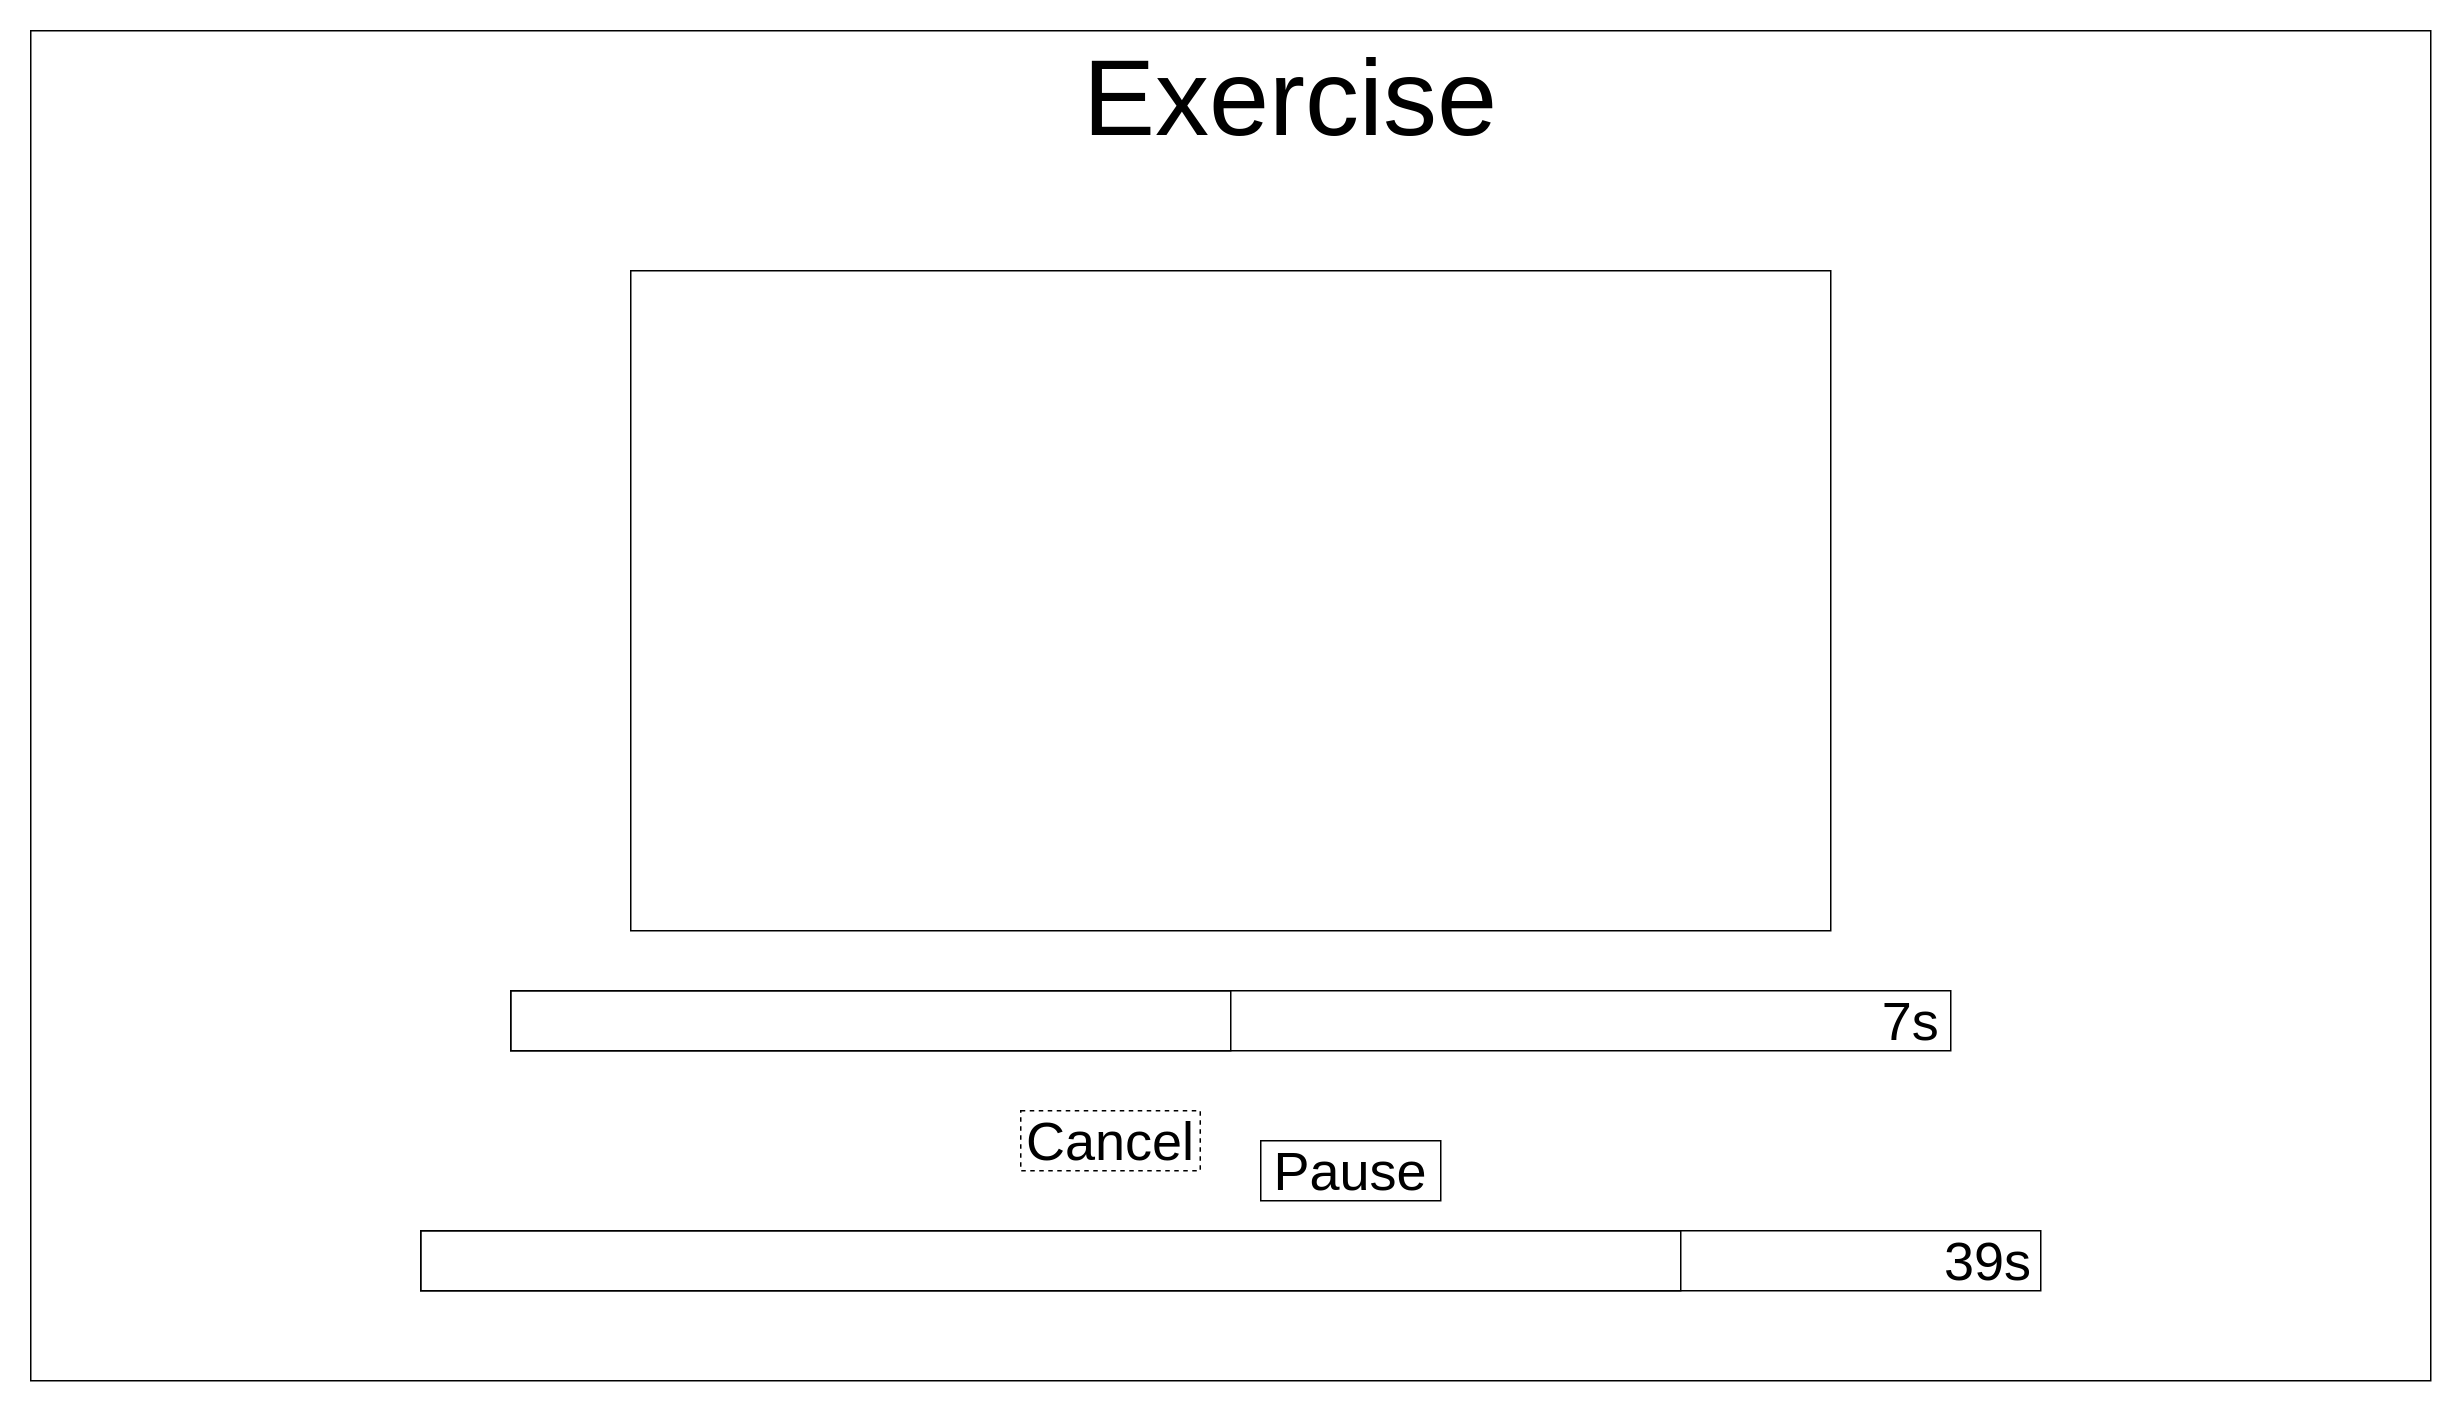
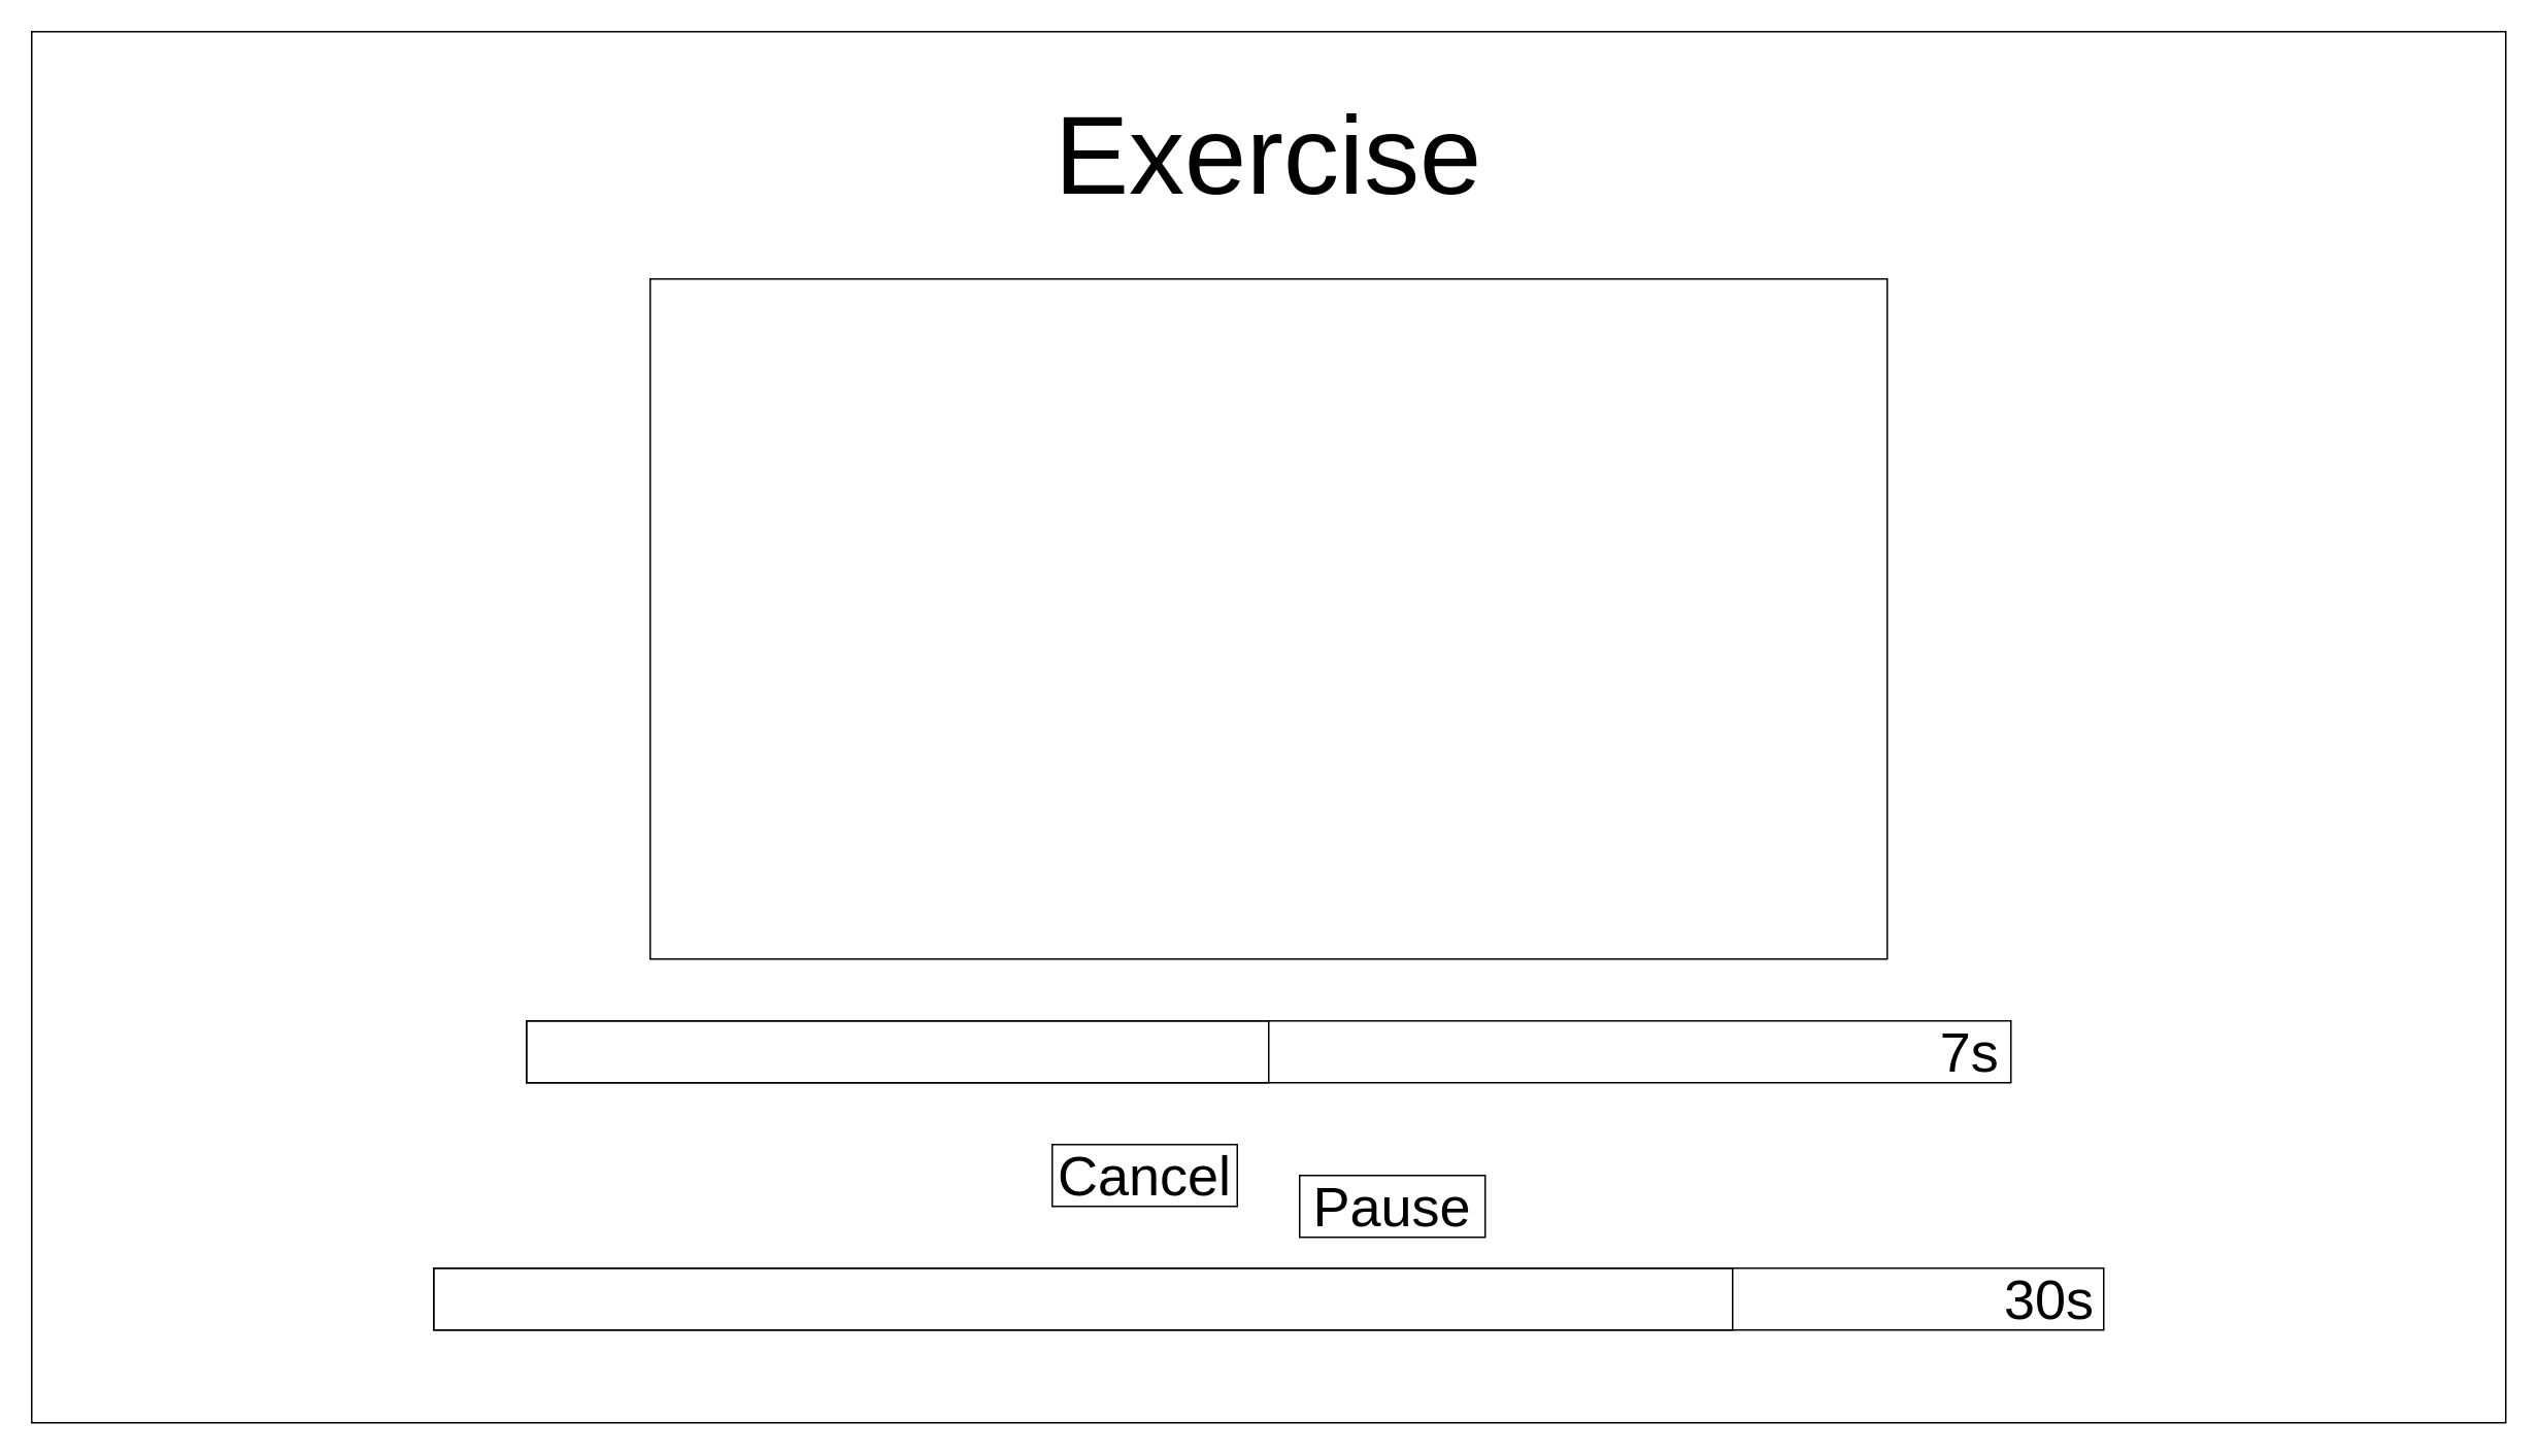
  <mxCell id="0" />
  <mxCell id="1" parent="0" />
  <mxCell id="2" value="" style="rounded=0;whiteSpace=wrap;html=1;fillColor=none;" parent="1" vertex="1"><mxGeometry width="1600" height="900" as="geometry" x="20" y="20" /></mxCell>
  <mxCell id="3" value="" style="rounded=0;whiteSpace=wrap;html=1;fillColor=none;" parent="1" vertex="1"><mxGeometry x="280" y="820" width="1080" height="40" as="geometry" /></mxCell>
  <mxCell id="4" value="" style="rounded=0;whiteSpace=wrap;html=1;fillColor=none;" parent="1" vertex="1"><mxGeometry x="280" y="820" width="840" height="40" as="geometry" /></mxCell>
- <mxCell id="5" value="&lt;font style=&quot;font-size: 36px&quot;&gt;39s&lt;/font&gt;" style="text;html=1;strokeColor=none;fillColor=none;align=center;verticalAlign=middle;whiteSpace=wrap;rounded=0;" parent="1" vertex="1"><mxGeometry x="1290" y="820" width="70" height="40" as="geometry" /></mxCell>
- <mxCell id="6" value="&lt;font style=&quot;font-size: 72px&quot;&gt;Exercise&lt;/font&gt;" style="text;html=1;strokeColor=none;fillColor=none;align=center;verticalAlign=middle;whiteSpace=wrap;rounded=0;" parent="1" vertex="1"><mxGeometry x="300" y="25" width="1120" height="80" as="geometry" /></mxCell>
+ <mxCell id="5" value="&lt;font style=&quot;font-size: 36px&quot;&gt;30s&lt;/font&gt;" style="text;html=1;strokeColor=none;fillColor=none;align=center;verticalAlign=middle;whiteSpace=wrap;rounded=0;" parent="1" vertex="1"><mxGeometry x="1290" y="820" width="70" height="40" as="geometry" /></mxCell>
+ <mxCell id="6" value="&lt;font style=&quot;font-size: 72px&quot;&gt;Exercise&lt;/font&gt;" style="text;html=1;strokeColor=none;fillColor=none;align=center;verticalAlign=middle;whiteSpace=wrap;rounded=0;" parent="1" vertex="1"><mxGeometry x="260" y="60" width="1120" height="80" as="geometry" /></mxCell>
  <mxCell id="7" value="" style="rounded=0;whiteSpace=wrap;html=1;fillColor=none;" parent="1" vertex="1"><mxGeometry x="420" y="180" width="800" height="440" as="geometry" /></mxCell>
  <mxCell id="8" value="" style="rounded=0;whiteSpace=wrap;html=1;fillColor=none;" parent="1" vertex="1"><mxGeometry x="340" y="660" width="960" height="40" as="geometry" /></mxCell>
  <mxCell id="9" value="" style="rounded=0;whiteSpace=wrap;html=1;fillColor=none;" parent="1" vertex="1"><mxGeometry x="340" y="660" width="480" height="40" as="geometry" /></mxCell>
  <mxCell id="10" value="&lt;font style=&quot;font-size: 36px&quot;&gt;7s&lt;/font&gt;" style="text;html=1;strokeColor=none;fillColor=none;align=center;verticalAlign=middle;whiteSpace=wrap;rounded=0;" parent="1" vertex="1"><mxGeometry x="1246.67" y="660" width="53.33" height="40" as="geometry" /></mxCell>
  <mxCell id="11" value="&lt;font style=&quot;font-size: 36px&quot;&gt;Pause&lt;/font&gt;" style="rounded=0;whiteSpace=wrap;html=1;fillColor=none;" parent="1" vertex="1"><mxGeometry x="840" y="760" width="120" height="40" as="geometry" /></mxCell>
- <mxCell id="12" value="&lt;font style=&quot;font-size: 36px&quot;&gt;Cancel&lt;/font&gt;" style="rounded=0;whiteSpace=wrap;html=1;fillColor=none;dashed=1;" parent="1" vertex="1"><mxGeometry x="680" y="740" width="119.67" height="40" as="geometry" /></mxCell>
+ <mxCell id="12" value="&lt;font style=&quot;font-size: 36px&quot;&gt;Cancel&lt;/font&gt;" style="rounded=0;whiteSpace=wrap;html=1;fillColor=none;" parent="1" vertex="1"><mxGeometry x="680" y="740" width="119.67" height="40" as="geometry" /></mxCell>
